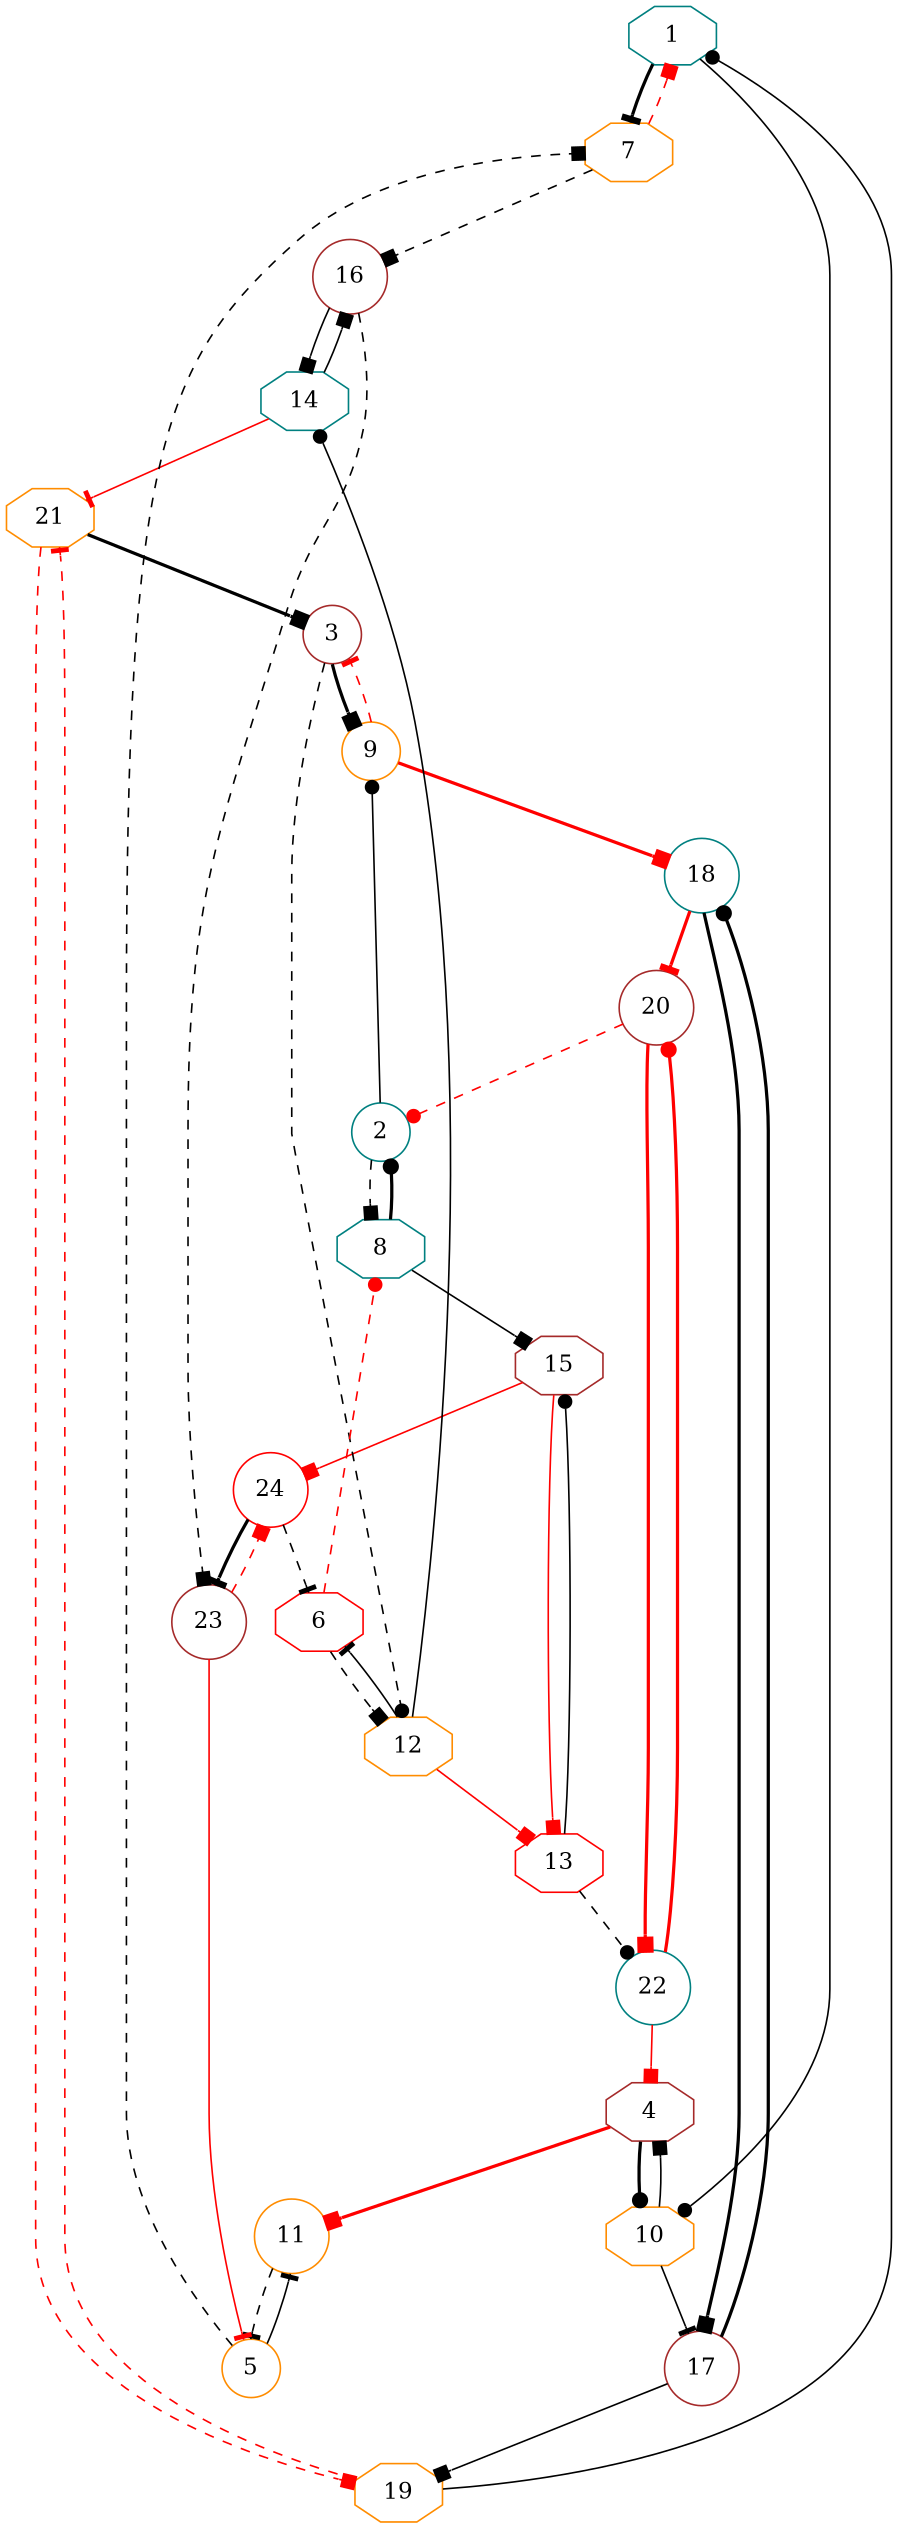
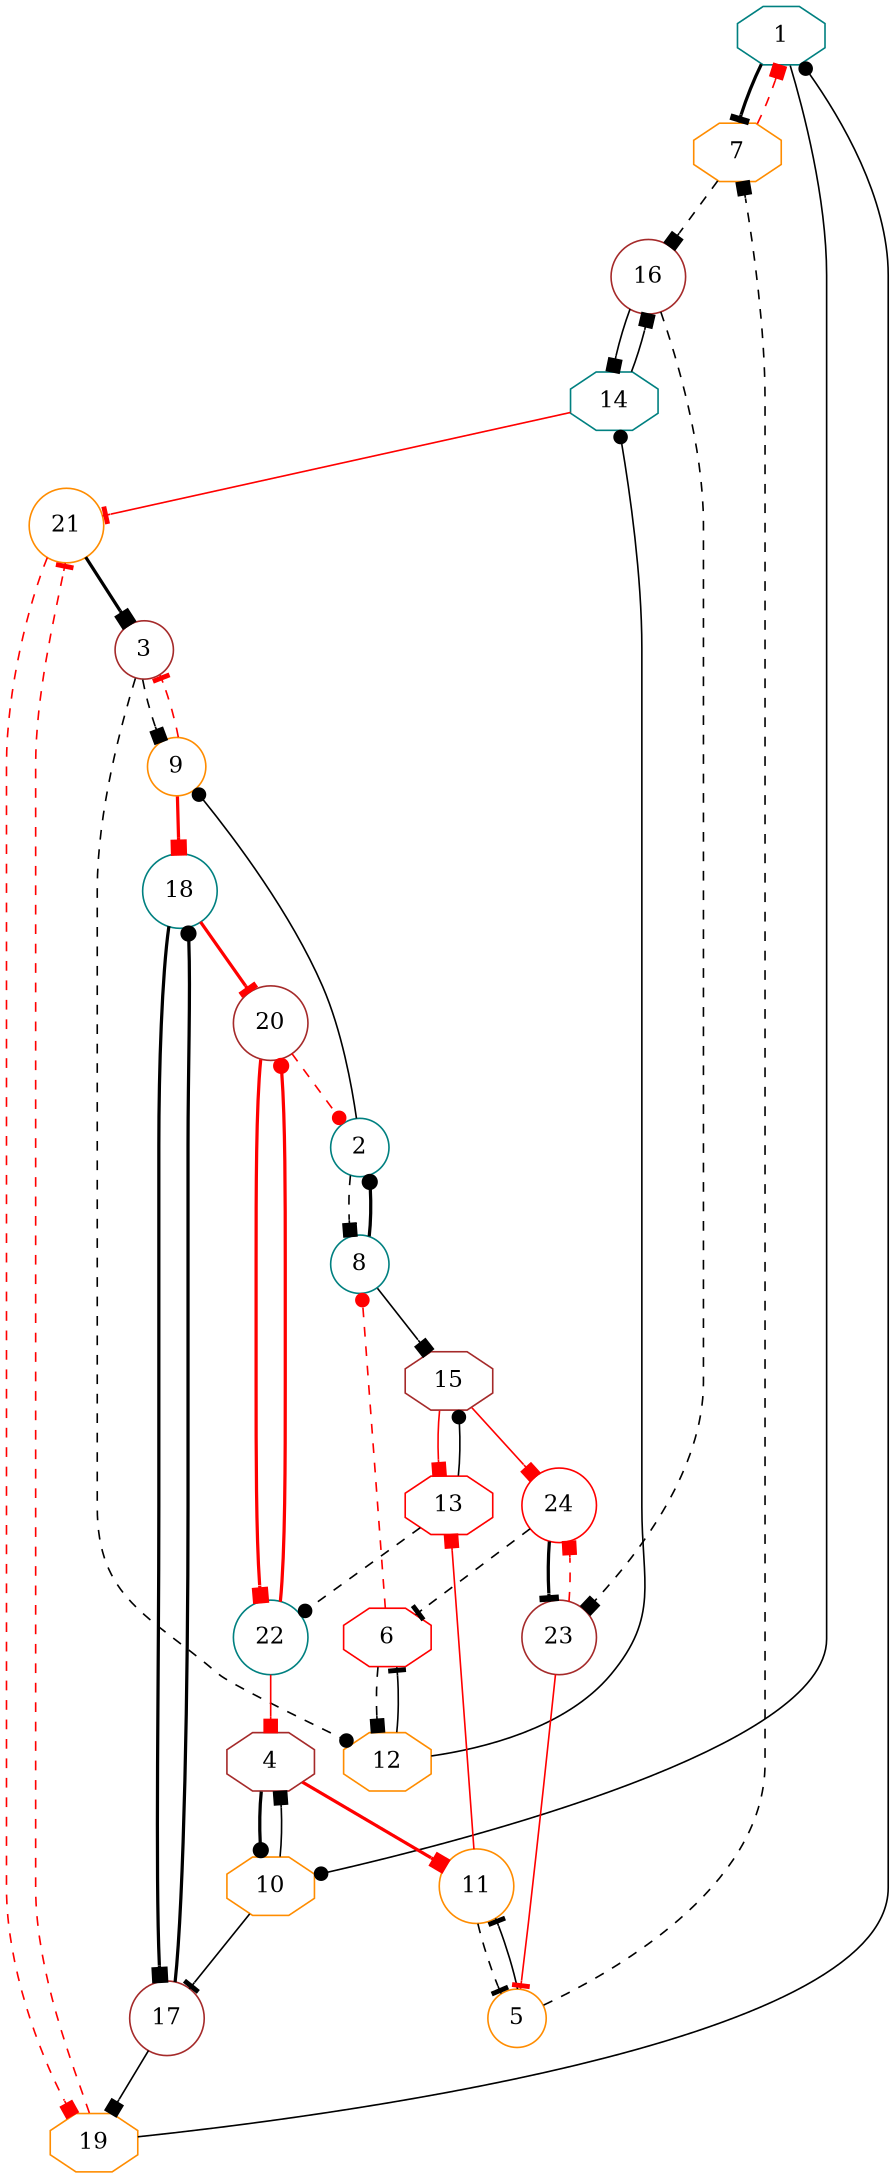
  digraph {
    node [color=darkorange shape=circle]
    edge [arrowhead=box color=black style=solid]
    1 [color=teal shape=octagon]
    7 [shape=octagon]
    10 [shape=octagon]
    16 [color=brown]
    4 [color=brown shape=octagon]
    17 [color=brown]
    2 [color=teal]
-   8 [color=teal shape=octagon]
+   8 [color=teal]
    9
    15 [color=brown shape=octagon]
    3 [color=brown]
    18 [color=teal]
    12 [shape=octagon]
    6 [color=red shape=octagon]
    14 [color=teal shape=octagon]
    11
    5
    13 [color=red shape=octagon]
    23 [color=brown]
    24 [color=red]
    20 [color=brown]
    19 [shape=octagon]
    22 [color=teal]
-   21 [shape=octagon]
+   21
    1 -> 7 [arrowhead=tee style=bold]
    1 -> 10 [arrowhead=dot]
    7 -> 1 [color=red style=dashed]
    7 -> 16 [style=dashed]
    10 -> 4
    10 -> 17 [arrowhead=tee]
    16 -> 14
    16 -> 23 [style=dashed]
    4 -> 10 [arrowhead=dot style=bold]
    4 -> 11 [color=red style=bold]
    17 -> 18 [arrowhead=dot style=bold]
    17 -> 19
    2 -> 8 [style=dashed]
    2 -> 9 [arrowhead=dot]
    8 -> 2 [arrowhead=dot style=bold]
    8 -> 15
    9 -> 3 [arrowhead=tee color=red style=dashed]
    9 -> 18 [color=red style=bold]
    15 -> 13 [color=red]
    15 -> 24 [color=red]
-   3 -> 9 [style=bold]
+   3 -> 9 [style=dashed]
    3 -> 12 [arrowhead=dot style=dashed]
    18 -> 17 [style=bold]
    18 -> 20 [arrowhead=tee color=red style=bold]
    12 -> 6 [arrowhead=tee]
    12 -> 14 [arrowhead=dot]
    6 -> 8 [arrowhead=dot color=red style=dashed]
    6 -> 12 [style=dashed]
    14 -> 16
    14 -> 21 [arrowhead=tee color=red]
    11 -> 5 [arrowhead=tee style=dashed]
-   12 -> 13 [color=red]
+   11 -> 13 [color=red]
    5 -> 7 [style=dashed]
    5 -> 11 [arrowhead=tee]
    13 -> 15 [arrowhead=dot]
    13 -> 22 [arrowhead=dot style=dashed]
    23 -> 5 [arrowhead=tee color=red]
    23 -> 24 [color=red style=dashed]
    24 -> 6 [arrowhead=tee style=dashed]
    24 -> 23 [arrowhead=tee style=bold]
    20 -> 2 [arrowhead=dot color=red style=dashed]
    20 -> 22 [color=red style=bold]
    19 -> 1 [arrowhead=dot]
    19 -> 21 [arrowhead=tee color=red style=dashed]
    22 -> 4 [color=red]
    22 -> 20 [arrowhead=dot color=red style=bold]
    21 -> 3 [style=bold]
    21 -> 19 [color=red style=dashed]
  }
